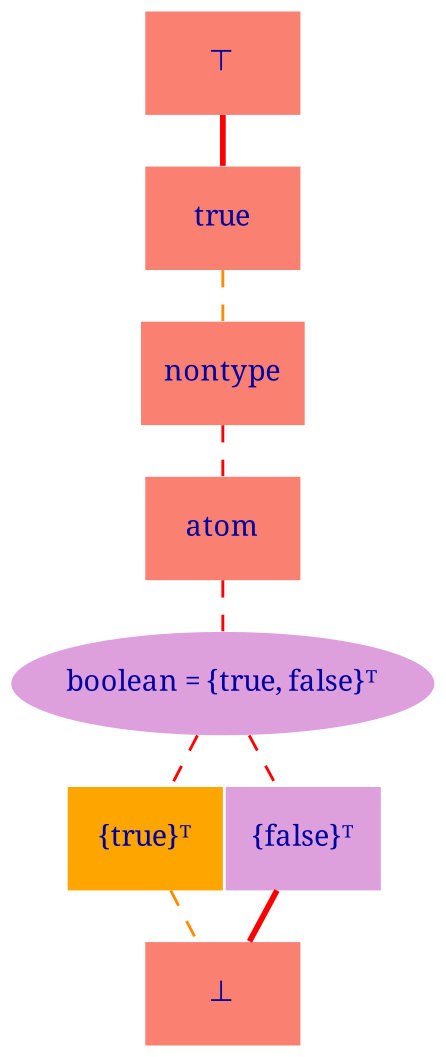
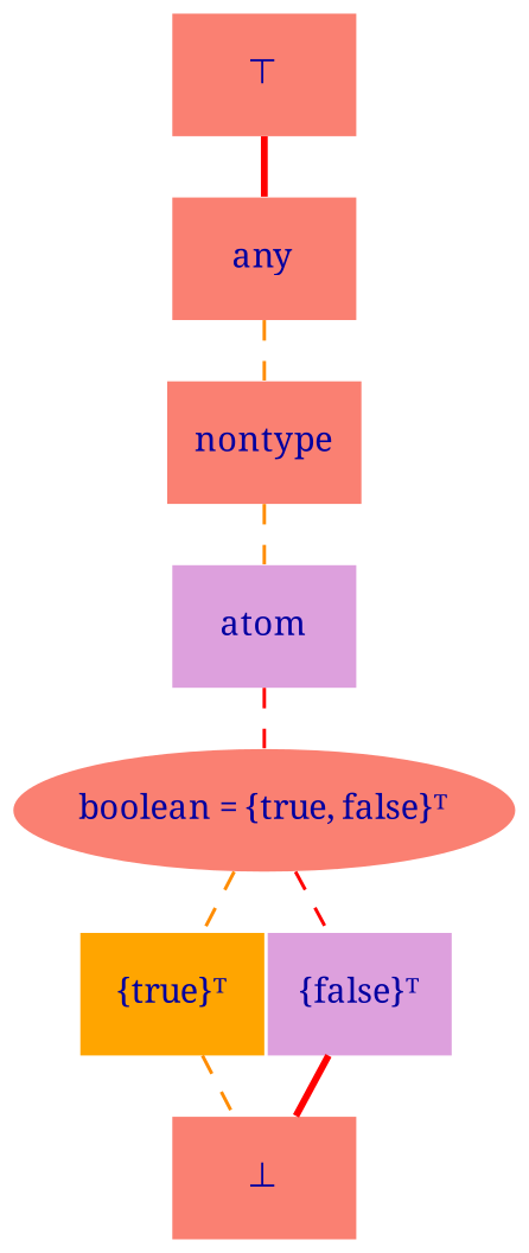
  strict graph {
    fontname="Noto Serif"
    nodesep=0.0125
    ranksep=0.25
    node [color=red fillcolor=salmon fontcolor="#0000A0" fontname="Noto Serif" fontsize=10 shape=plaintext style=filled]
    edge [color=red fontname="Noto Serif" style=dashed]
-   any [color=deeppink label=true]
+   any [color=deeppink]
    "⊤"
    nontype [color=darkgreen]
-   atom
-   n5 [color=deeppink fillcolor=plum label="boolean = {true, false}ᵀ" peripheries=0 shape=ellipse]
+   atom [fillcolor=plum]
+   n5 [color=deeppink label="boolean = {true, false}ᵀ" peripheries=0 shape=ellipse]
    n6 [color=teal fillcolor=orange label="{true}ᵀ"]
    n7 [fillcolor=plum label="{false}ᵀ"]
    "⊥" [color=darkgreen]
    any -- nontype [color=darkorange]
    "⊤" -- any [style=bold]
-   nontype -- atom
+   nontype -- atom [color=darkorange]
    atom -- n5
-   n5 -- n6
+   n5 -- n6 [color=darkorange]
    n5 -- n7
    n6 -- "⊥" [color=darkorange]
    n7 -- "⊥" [style=bold]
  }
